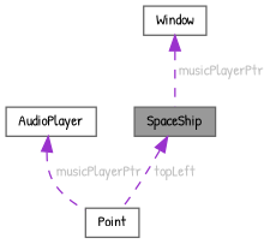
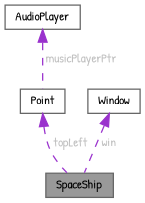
  digraph {
    fontname="Patrick Hand"
    node [color=gray40 fillcolor=white fontname="Patrick Hand" fontsize=10 shape=box style=filled]
    edge [color=darkorchid3 dir=back fontcolor=grey fontname="Patrick Hand" fontsize=10 labelfontname=Helvetica labelfontsize=10 style=dashed]
    n1 [fillcolor=grey60 fontcolor=black height=0.2 label=SpaceShip width=0.4]
    n2 [height=0.2 label=Point width=0.4]
    n3 [height=0.2 label=Window width=0.4]
    n4 [height=0.2 label=AudioPlayer width=0.4]
-   n1 -> n2 [label=" topLeft"]
-   n3 -> n1 [label=" musicPlayerPtr"]
+   n2 -> n1 [label=" topLeft"]
+   n3 -> n1 [label=" win"]
    n4 -> n2 [label=" musicPlayerPtr"]
  }
